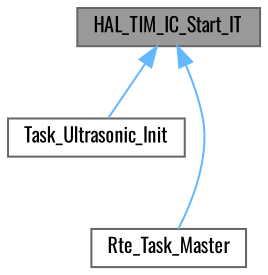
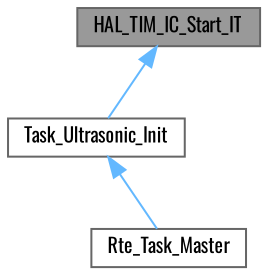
  digraph {
    fontname=Oswald
    rankdir=TB
    node [color=grey40 fillcolor=white fontname=Oswald fontsize=10 shape=box style=filled]
    edge [color=steelblue1 dir=back fontname=Oswald fontsize=10 labelfontname=Helvetica labelfontsize=10 style=solid]
    n1 [color=gray40 fillcolor=grey60 fontcolor=black height=0.2 label=HAL_TIM_IC_Start_IT width=0.4]
    n2 [height=0.2 label=Task_Ultrasonic_Init width=0.4]
    n3 [height=0.2 label=Rte_Task_Master width=0.4]
    n1 -> n2
-   n1 -> n3
+   n2 -> n3
  }
